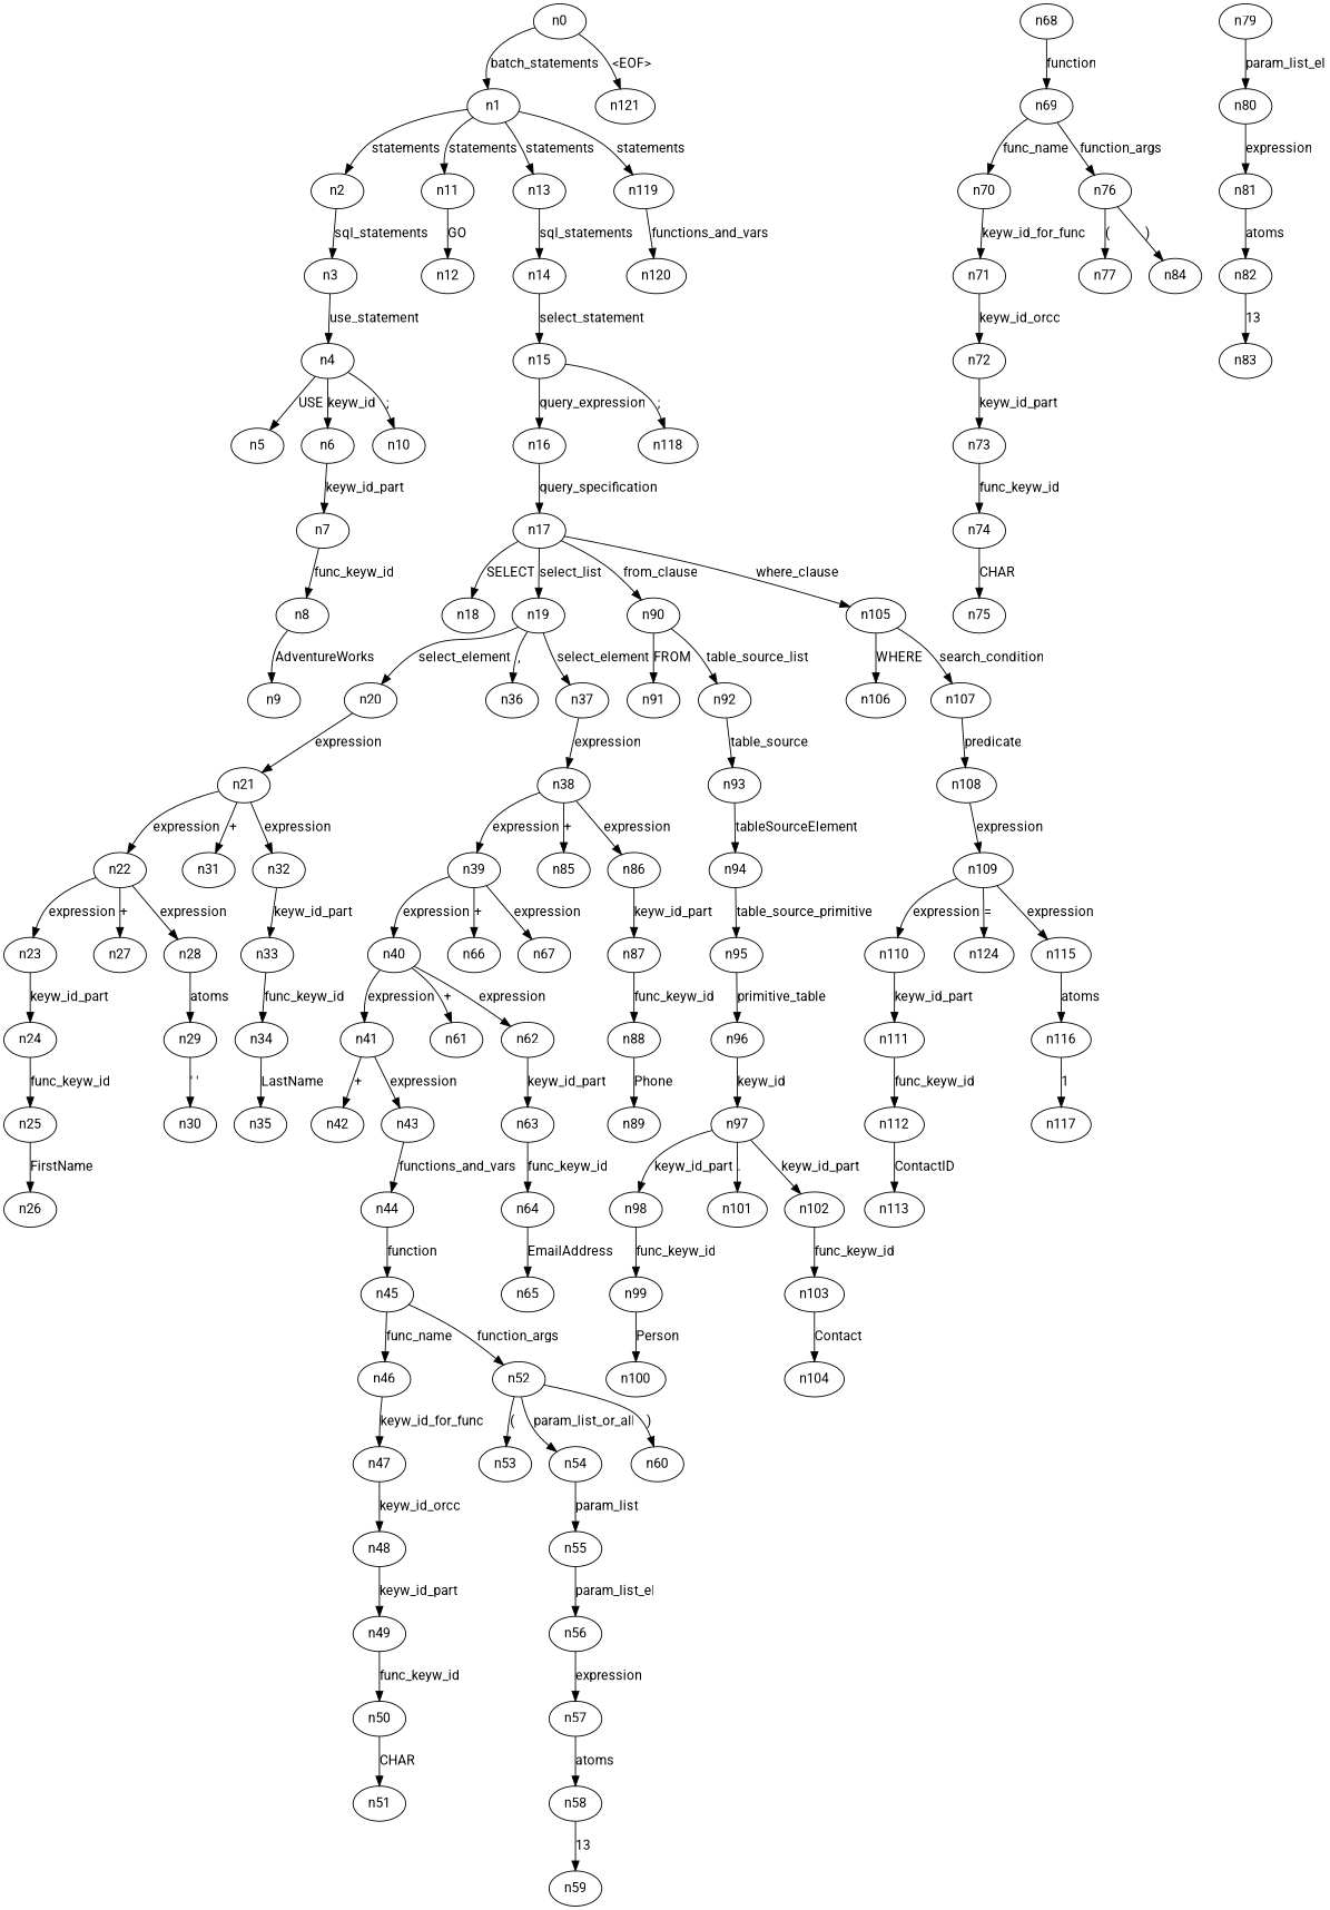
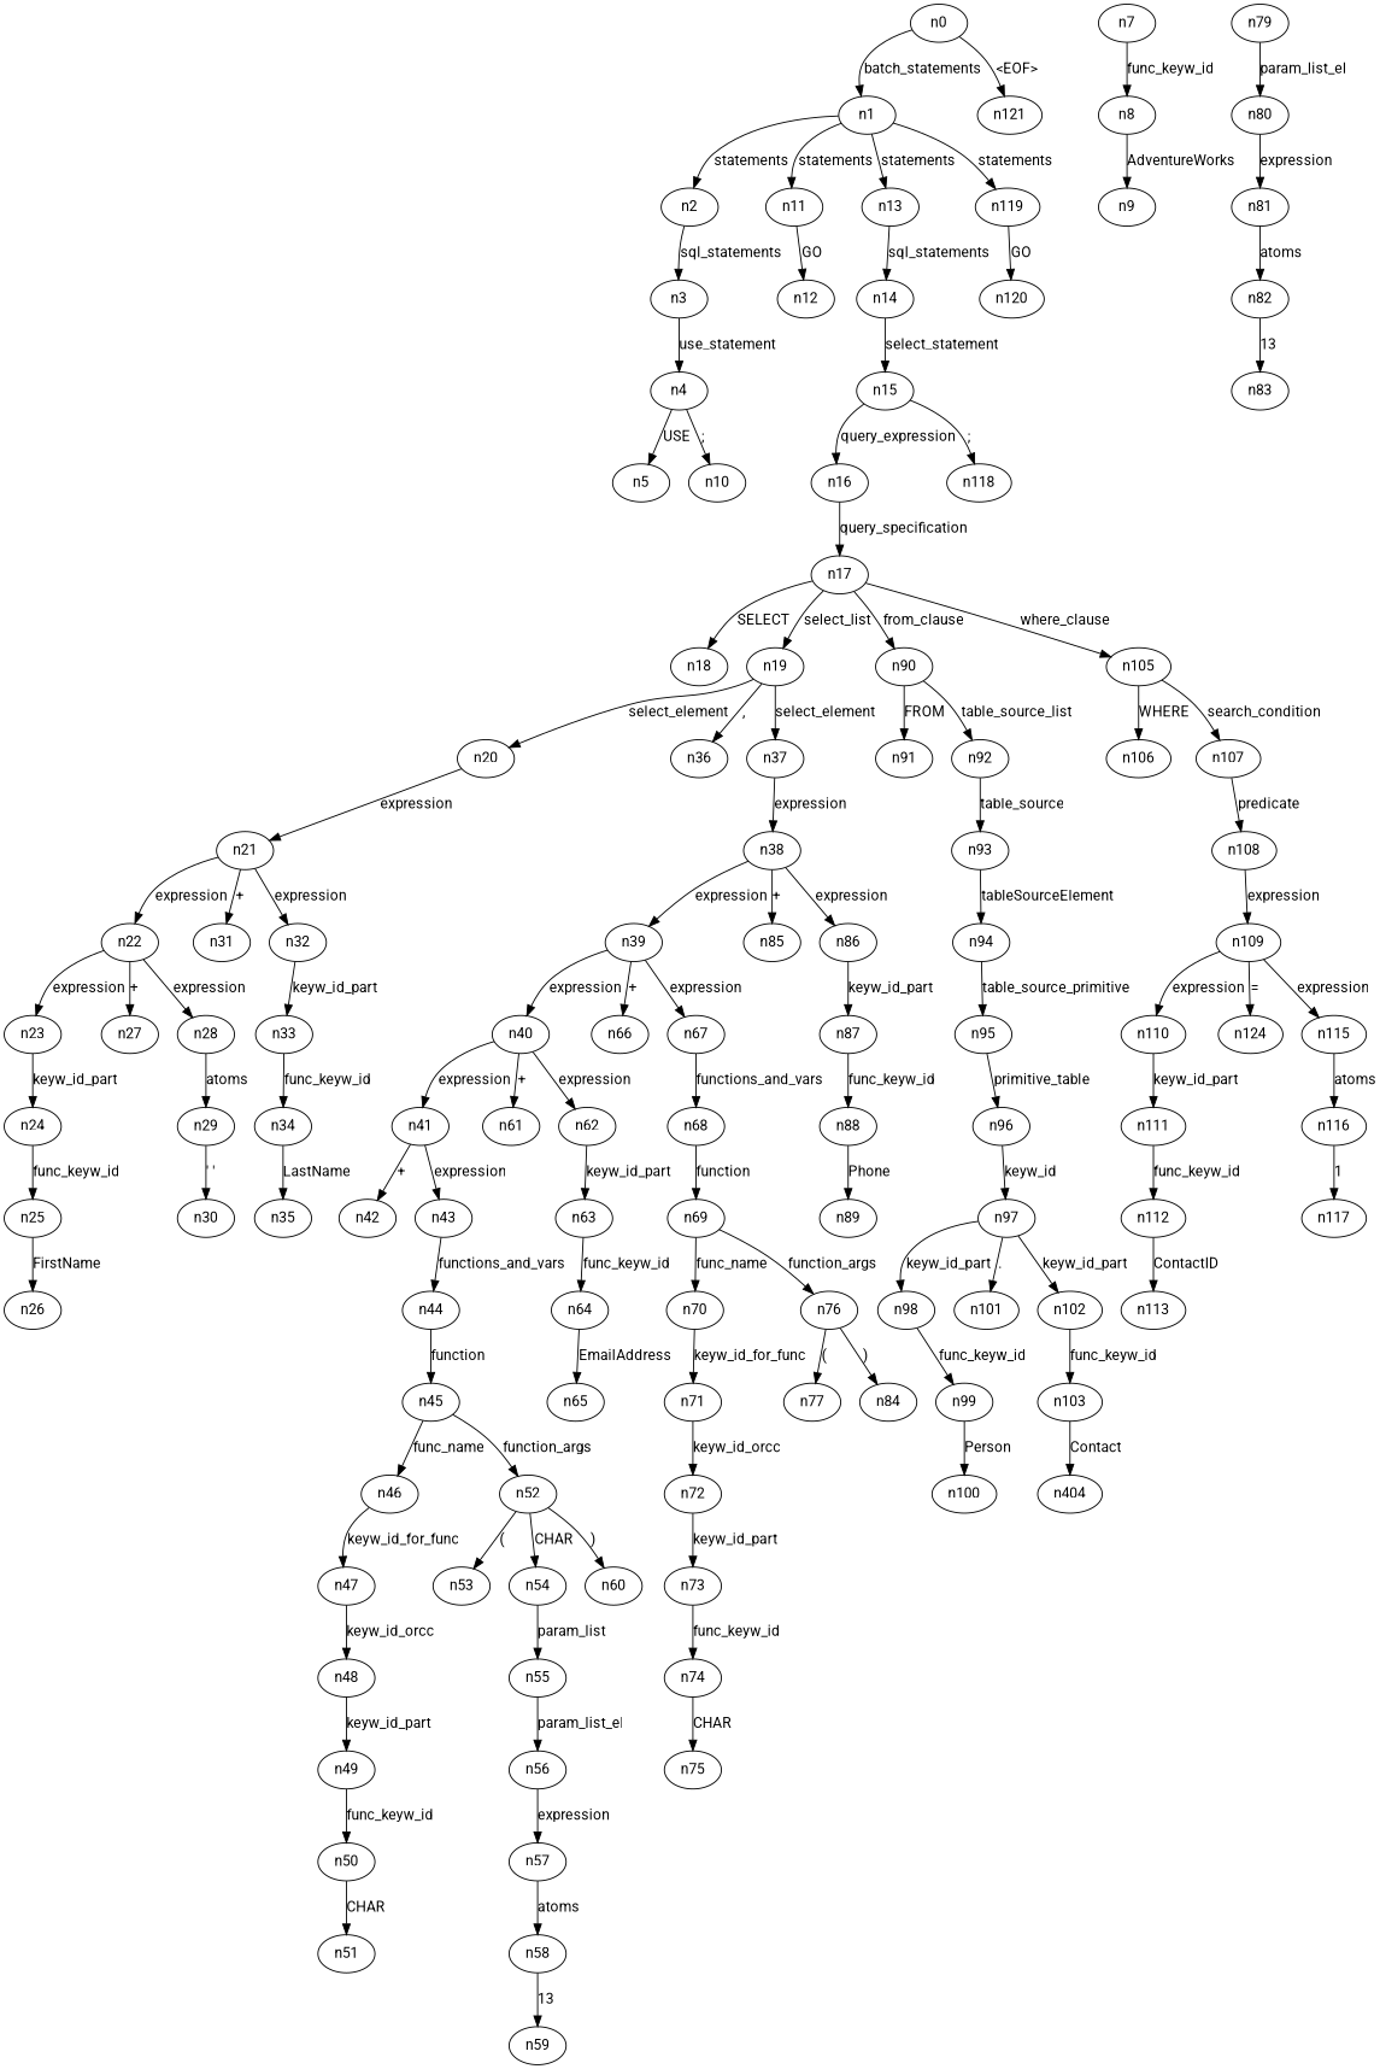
  digraph {
    fontname=Roboto
    node [fontname=Roboto]
    edge [fontname=Roboto]
    n0
    n1
    n121
    n2
    n11
    n13
    n119
    n3
    n12
    n14
    n120
    n4
    n5
-   n6
    n10
    n7
    n8
    n9
    n15
    n16
    n118
    n17
    n18
    n19
    n90
    n105
    n20
    n36
    n37
    n91
    n92
    n106
    n107
    n21
    n38
    n22
    n31
    n32
    n23
    n27
    n28
    n33
    n24
    n29
    n25
    n26
    n30
    n34
    n35
    n39
    n85
    n86
    n40
    n66
    n67
    n87
    n41
    n61
    n62
    n68
    n42
    n43
    n63
    n44
    n45
    n46
    n52
    n47
    n53
    n54
    n60
    n48
    n49
    n50
    n51
    n55
    n56
    n57
    n58
    n59
    n64
    n65
    n69
    n70
    n76
    n71
    n77
    n84
    n72
    n73
    n74
    n75
    n79
    n80
    n81
    n82
    n83
    n88
    n89
    n93
    n94
    n95
    n96
    n97
    n98
    n101
    n102
    n99
    n103
    n100
-   n104
+   n104 [label=n404]
    n108
    n109
    n110
    n114 [label=n124]
    n115
    n111
    n116
    n112
    n113
    n117
    n0 -> n1 [label=batch_statements]
    n0 -> n121 [label="<EOF>"]
    n1 -> n2 [label=statements]
    n1 -> n11 [label=statements]
    n1 -> n13 [label=statements]
    n1 -> n119 [label=statements]
    n2 -> n3 [label=sql_statements]
    n11 -> n12 [label=GO]
    n13 -> n14 [label=sql_statements]
-   n119 -> n120 [label=functions_and_vars]
+   n119 -> n120 [label=GO]
    n3 -> n4 [label=use_statement]
    n14 -> n15 [label=select_statement]
    n4 -> n5 [label=USE]
-   n4 -> n6 [label=keyw_id]
    n4 -> n10 [label=";"]
-   n6 -> n7 [label=keyw_id_part]
    n7 -> n8 [label=func_keyw_id]
    n8 -> n9 [label=AdventureWorks]
    n15 -> n16 [label=query_expression]
    n15 -> n118 [label=";"]
    n16 -> n17 [label=query_specification]
    n17 -> n18 [label=SELECT]
    n17 -> n19 [label=select_list]
    n17 -> n90 [label=from_clause]
    n17 -> n105 [label=where_clause]
    n19 -> n20 [label=select_element]
    n19 -> n36 [label=","]
    n19 -> n37 [label=select_element]
    n90 -> n91 [label=FROM]
    n90 -> n92 [label=table_source_list]
    n105 -> n106 [label=WHERE]
    n105 -> n107 [label=search_condition]
    n20 -> n21 [label=expression]
    n37 -> n38 [label=expression]
    n92 -> n93 [label=table_source]
    n107 -> n108 [label=predicate]
    n21 -> n22 [label=expression]
    n21 -> n31 [label="+"]
    n21 -> n32 [label=expression]
    n38 -> n39 [label=expression]
    n38 -> n85 [label="+"]
    n38 -> n86 [label=expression]
    n22 -> n23 [label=expression]
    n22 -> n27 [label="+"]
    n22 -> n28 [label=expression]
    n32 -> n33 [label=keyw_id_part]
    n23 -> n24 [label=keyw_id_part]
    n28 -> n29 [label=atoms]
    n33 -> n34 [label=func_keyw_id]
    n24 -> n25 [label=func_keyw_id]
    n29 -> n30 [label="' '"]
    n25 -> n26 [label=FirstName]
    n34 -> n35 [label=LastName]
    n39 -> n40 [label=expression]
    n39 -> n66 [label="+"]
    n39 -> n67 [label=expression]
    n86 -> n87 [label=keyw_id_part]
    n40 -> n41 [label=expression]
    n40 -> n61 [label="+"]
    n40 -> n62 [label=expression]
+   n67 -> n68 [label=functions_and_vars]
    n87 -> n88 [label=func_keyw_id]
    n41 -> n42 [label="+"]
    n41 -> n43 [label=expression]
    n62 -> n63 [label=keyw_id_part]
    n68 -> n69 [label=function]
    n43 -> n44 [label=functions_and_vars]
    n63 -> n64 [label=func_keyw_id]
    n44 -> n45 [label=function]
    n45 -> n46 [label=func_name]
    n45 -> n52 [label=function_args]
    n46 -> n47 [label=keyw_id_for_func]
    n52 -> n53 [label="("]
-   n52 -> n54 [label=param_list_or_all]
+   n52 -> n54 [label=CHAR]
    n52 -> n60 [label=")"]
    n47 -> n48 [label=keyw_id_orcc]
    n54 -> n55 [label=param_list]
    n48 -> n49 [label=keyw_id_part]
    n49 -> n50 [label=func_keyw_id]
    n50 -> n51 [label=CHAR]
    n55 -> n56 [label=param_list_el]
    n56 -> n57 [label=expression]
    n57 -> n58 [label=atoms]
    n58 -> n59 [label=13]
    n64 -> n65 [label=EmailAddress]
    n69 -> n70 [label=func_name]
    n69 -> n76 [label=function_args]
    n70 -> n71 [label=keyw_id_for_func]
    n76 -> n77 [label="("]
    n76 -> n84 [label=")"]
    n71 -> n72 [label=keyw_id_orcc]
    n72 -> n73 [label=keyw_id_part]
    n73 -> n74 [label=func_keyw_id]
    n74 -> n75 [label=CHAR]
    n79 -> n80 [label=param_list_el]
    n80 -> n81 [label=expression]
    n81 -> n82 [label=atoms]
    n82 -> n83 [label=13]
    n88 -> n89 [label=Phone]
    n93 -> n94 [label=tableSourceElement]
    n94 -> n95 [label=table_source_primitive]
    n95 -> n96 [label=primitive_table]
    n96 -> n97 [label=keyw_id]
    n97 -> n98 [label=keyw_id_part]
    n97 -> n101 [label="."]
    n97 -> n102 [label=keyw_id_part]
    n98 -> n99 [label=func_keyw_id]
    n102 -> n103 [label=func_keyw_id]
    n99 -> n100 [label=Person]
    n103 -> n104 [label=Contact]
    n108 -> n109 [label=expression]
    n109 -> n110 [label=expression]
    n109 -> n114 [label="="]
    n109 -> n115 [label=expression]
    n110 -> n111 [label=keyw_id_part]
    n115 -> n116 [label=atoms]
    n111 -> n112 [label=func_keyw_id]
    n116 -> n117 [label=1]
    n112 -> n113 [label=ContactID]
  }
